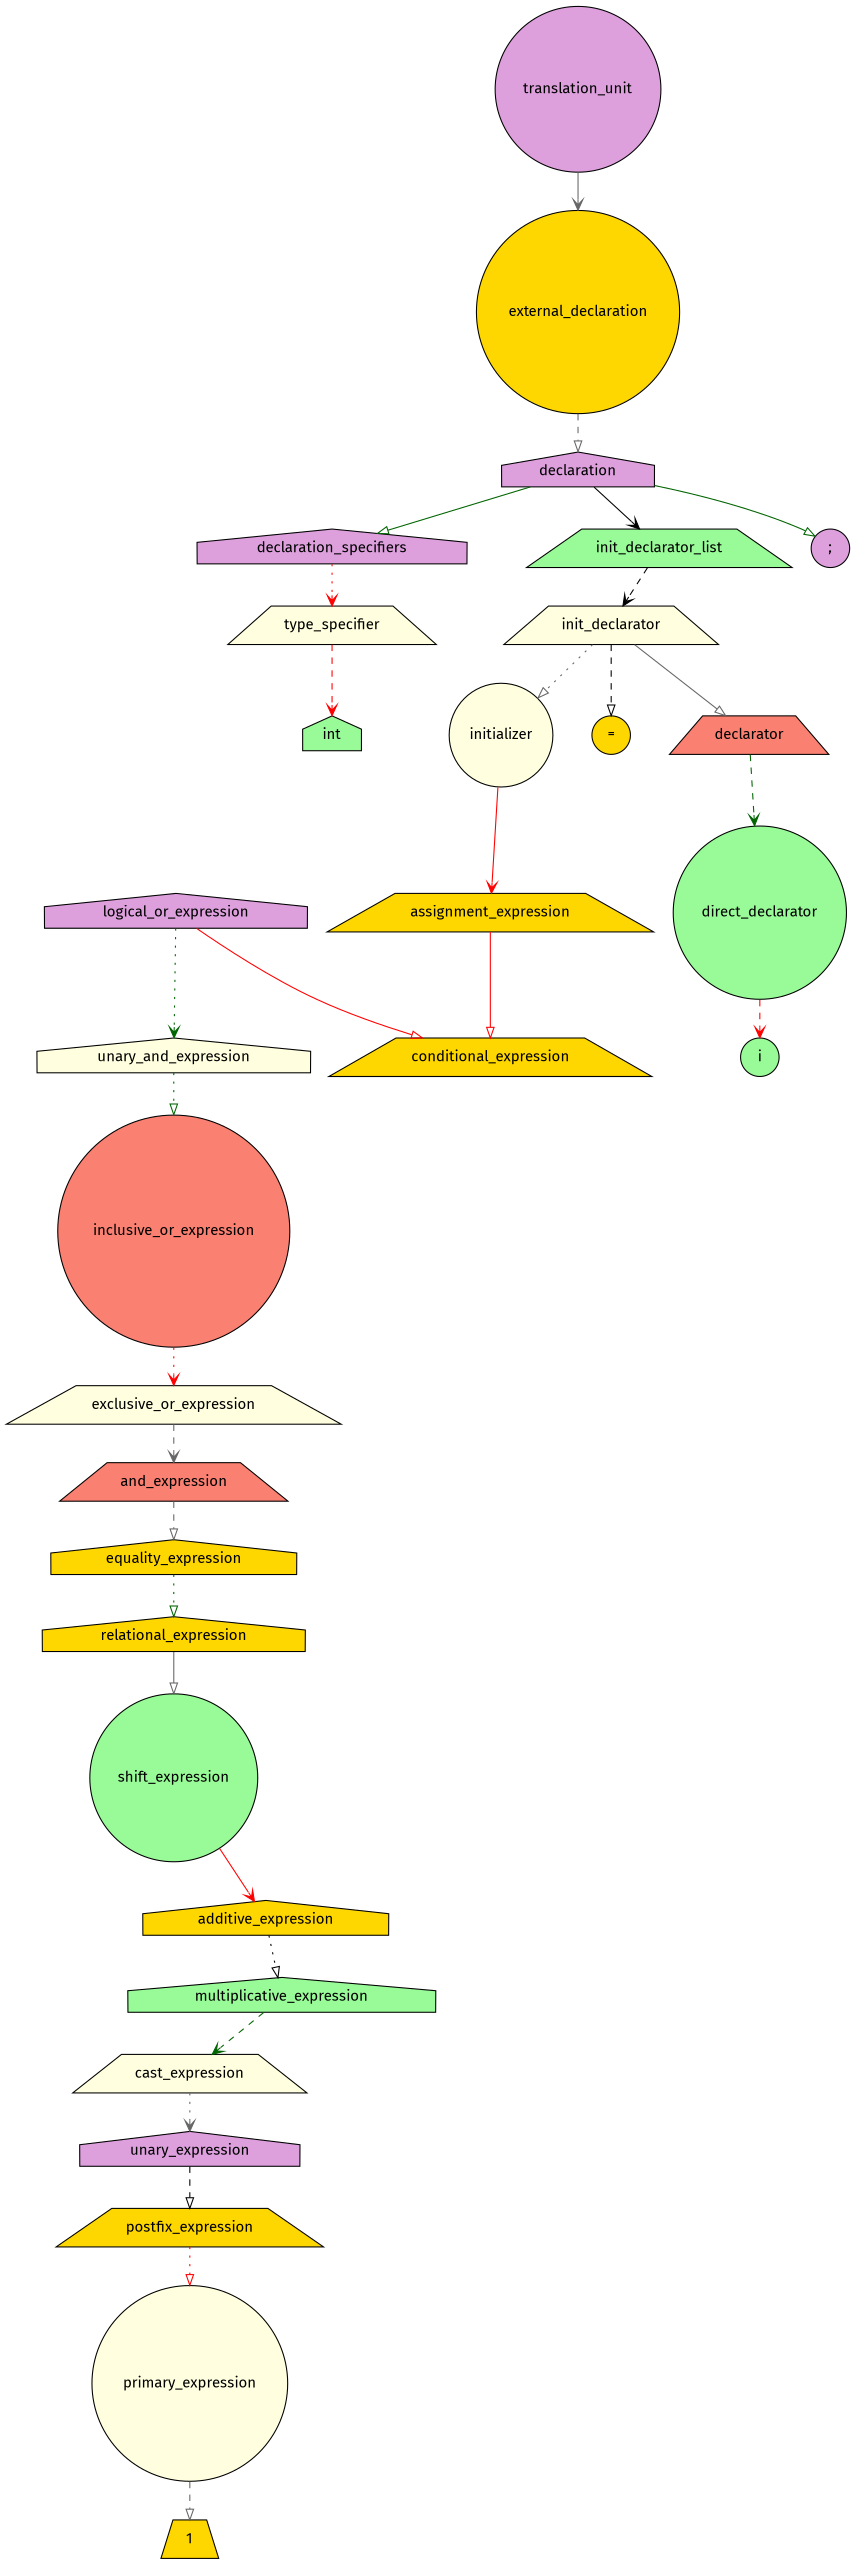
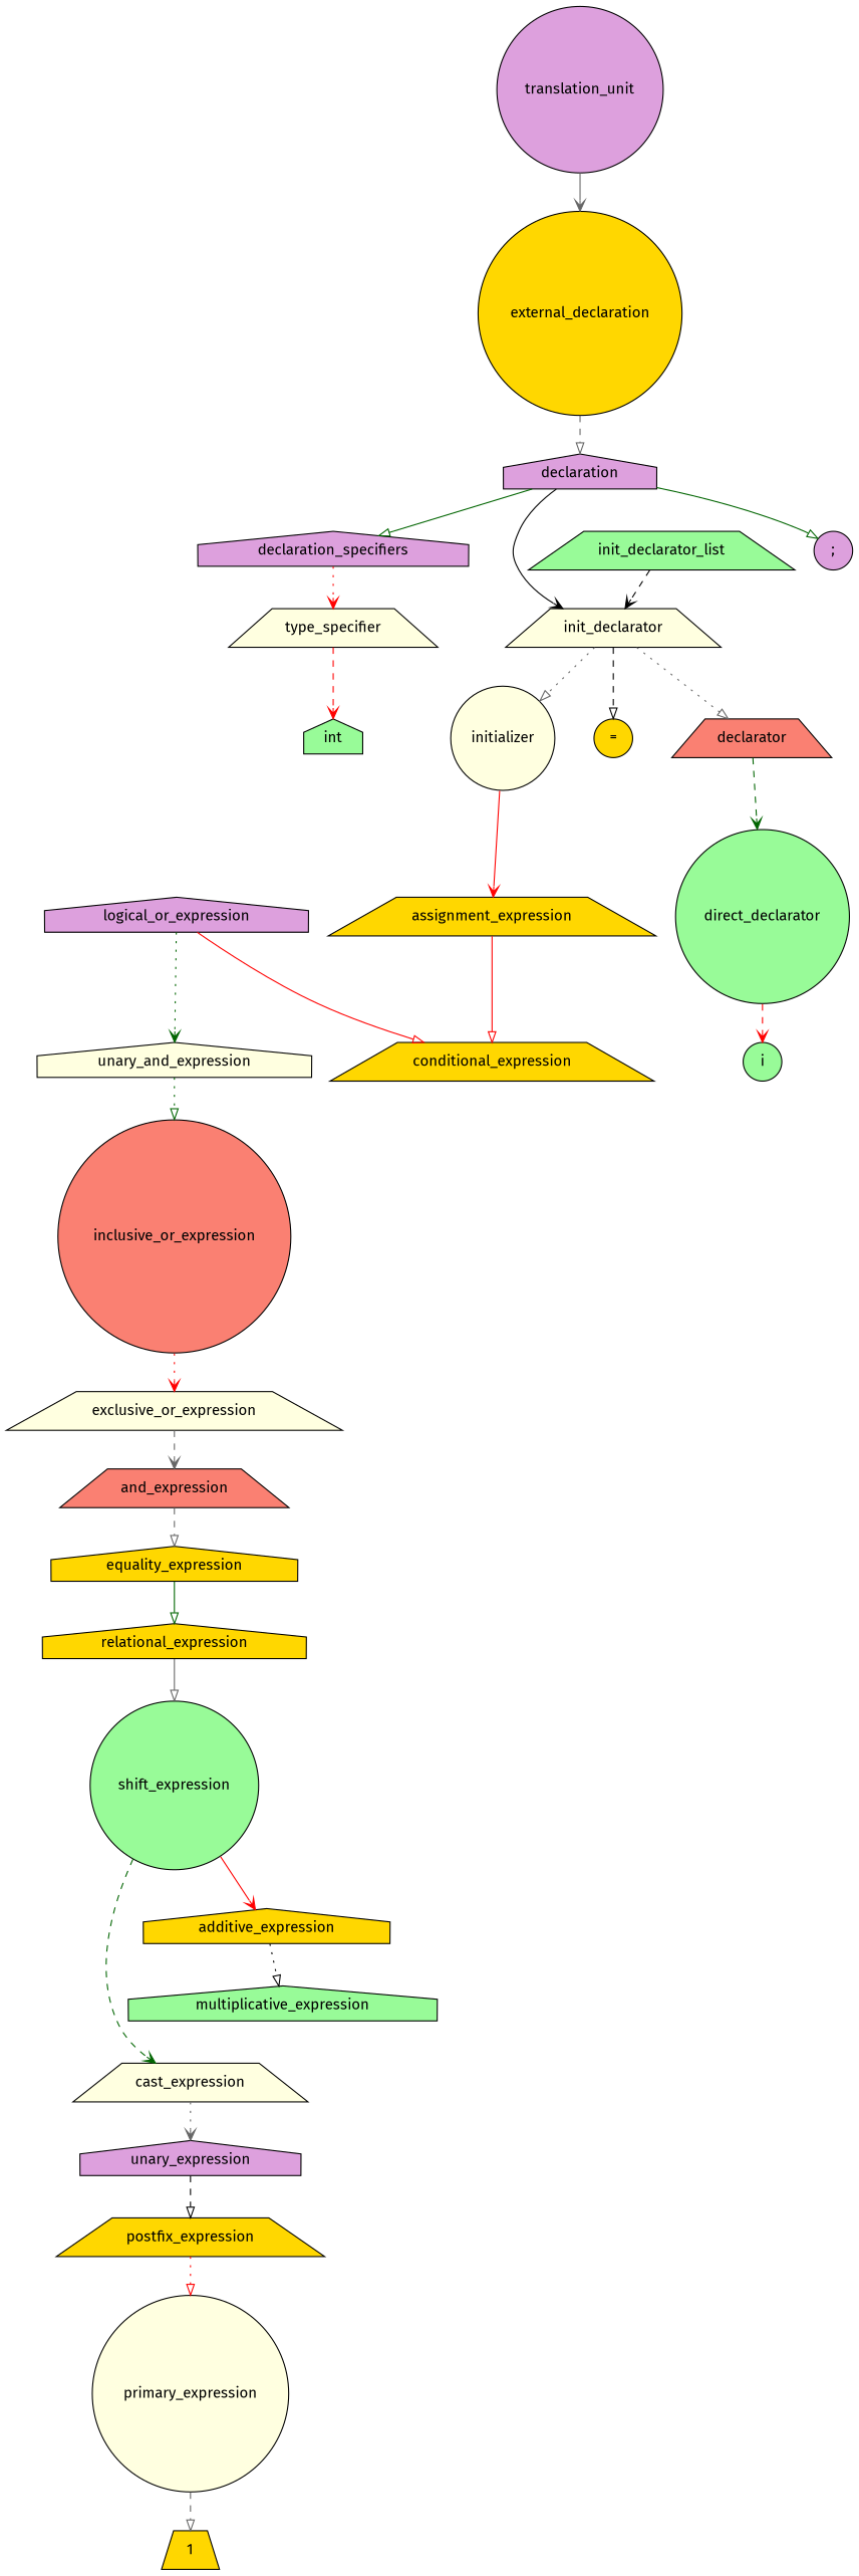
  digraph {
    fontname="Fira Sans"
    node [fillcolor=gold fontname="Fira Sans" shape=trapezium style=filled]
    edge [arrowhead=onormal color=red fontname="Fira Sans" style=dashed]
    n1 [fillcolor=palegreen label=int shape=house]
    n2 [fillcolor=lightyellow label=type_specifier]
    n3 [fillcolor=plum label=declaration_specifiers shape=house]
    n4 [fillcolor=palegreen label=i shape=circle]
    n5 [fillcolor=palegreen label=direct_declarator shape=circle]
    n6 [fillcolor=salmon label=declarator]
    n7 [label=1]
    n8 [fillcolor=lightyellow label=primary_expression shape=circle]
    n9 [label=postfix_expression]
    n10 [fillcolor=plum label=unary_expression shape=house]
    n11 [fillcolor=lightyellow label=cast_expression]
    n12 [fillcolor=palegreen label=multiplicative_expression shape=house]
    n13 [label=additive_expression shape=house]
    n14 [fillcolor=palegreen label=shift_expression shape=circle]
    n15 [label=relational_expression shape=house]
    n16 [label=equality_expression shape=house]
    n17 [fillcolor=salmon label=and_expression]
    n18 [fillcolor=lightyellow label=exclusive_or_expression]
    n19 [fillcolor=salmon label=inclusive_or_expression shape=circle]
    n20 [fillcolor=lightyellow label=unary_and_expression shape=house]
    n21 [fillcolor=plum label=logical_or_expression shape=house]
    n22 [label=conditional_expression]
    n23 [label=assignment_expression]
    n24 [fillcolor=lightyellow label=initializer shape=circle]
    n25 [fillcolor=lightyellow label=init_declarator]
    n26 [label="=" shape=circle]
    n27 [fillcolor=palegreen label=init_declarator_list]
    n28 [fillcolor=plum label=";" shape=circle]
    n29 [fillcolor=plum label=declaration shape=house]
    n30 [label=external_declaration shape=circle]
    n31 [fillcolor=plum label=translation_unit shape=circle]
    n2 -> n1 [arrowhead=vee]
    n3 -> n2 [arrowhead=vee style=dotted]
    n5 -> n4 [arrowhead=vee]
    n6 -> n5 [arrowhead=vee color=darkgreen]
    n8 -> n7 [color=gray40]
    n9 -> n8 [style=dotted]
    n10 -> n9 [color=black]
    n11 -> n10 [arrowhead=vee color=gray40 style=dotted]
-   n12 -> n11 [arrowhead=vee color=darkgreen]
+   n14 -> n11 [arrowhead=vee color=darkgreen]
    n13 -> n12 [color=black style=dotted]
    n14 -> n13 [arrowhead=vee style=solid]
    n15 -> n14 [color=gray40 style=solid]
-   n16 -> n15 [color=darkgreen style=dotted]
+   n16 -> n15 [color=darkgreen style=solid]
    n17 -> n16 [color=gray40]
    n18 -> n17 [arrowhead=vee color=gray40]
    n19 -> n18 [arrowhead=vee style=dotted]
    n20 -> n19 [color=darkgreen style=dotted]
    n21 -> n20 [arrowhead=vee color=darkgreen style=dotted]
    n21 -> n22 [style=solid]
    n23 -> n22 [style=solid]
    n24 -> n23 [arrowhead=vee style=solid]
-   n25 -> n6 [color=gray40 style=solid]
+   n25 -> n6 [color=gray40 style=dotted]
    n25 -> n24 [color=gray40 style=dotted]
    n25 -> n26 [color=black]
    n27 -> n25 [arrowhead=vee color=black]
    n29 -> n3 [color=darkgreen style=solid]
-   n29 -> n27 [arrowhead=vee color=black style=solid]
+   n29 -> n25 [arrowhead=vee color=black style=solid]
    n29 -> n28 [color=darkgreen style=solid]
    n30 -> n29 [color=gray40]
    n31 -> n30 [arrowhead=vee color=gray40 style=solid]
  }
